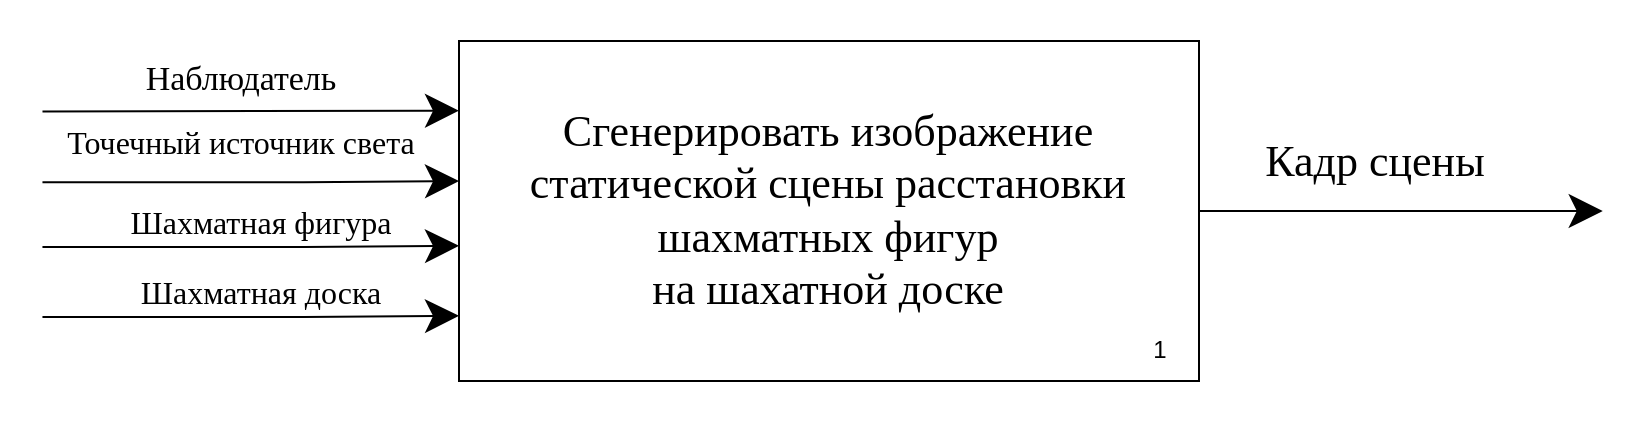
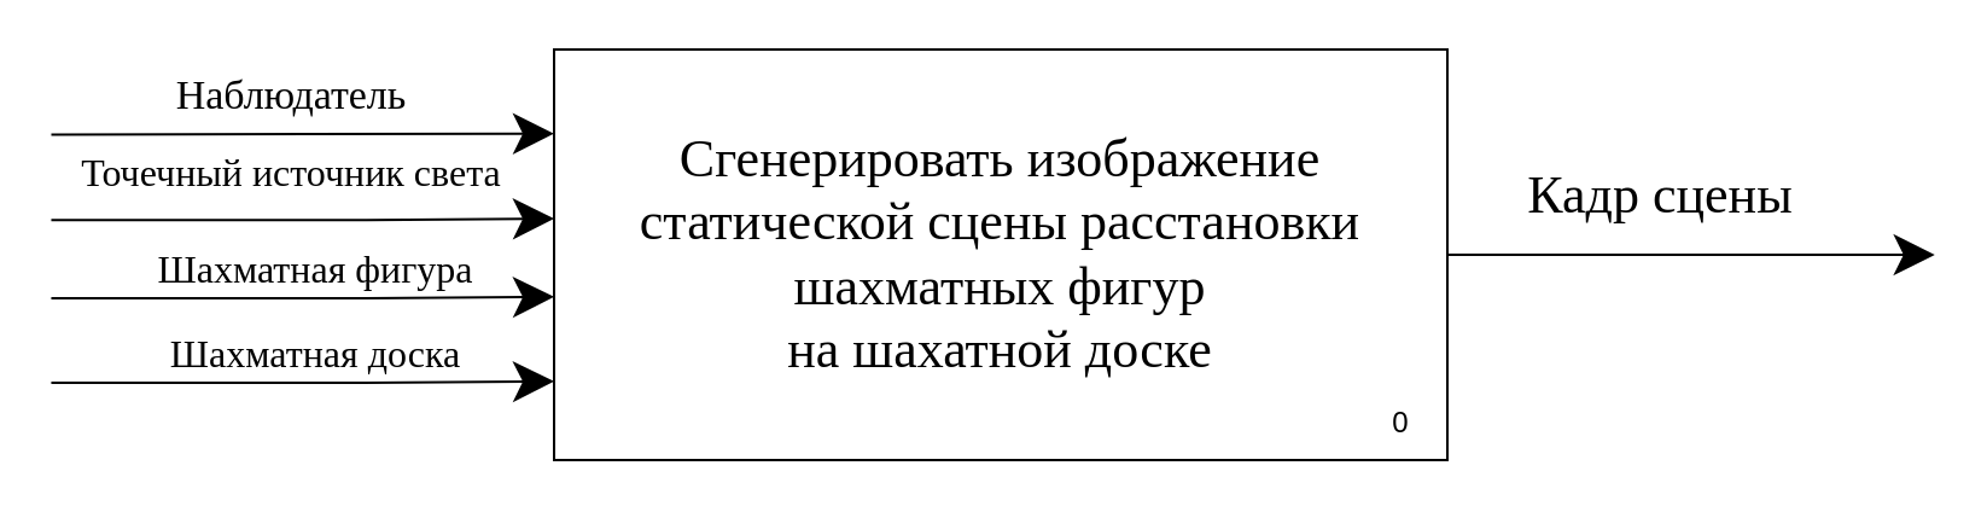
  <mxCell id="0" />
  <mxCell id="1" parent="0" />
  <mxCell id="2" value="&lt;font style=&quot;font-size: 22px;&quot;&gt;&lt;font face=&quot;Times New Roman&quot;&gt;Сгенерировать изображение&lt;br&gt;статической сцены расстановки шахматных фигур&lt;br&gt;на шахатной доске&lt;/font&gt;&lt;br&gt;&lt;/font&gt;" style="rounded=0;whiteSpace=wrap;html=1;" vertex="1" parent="1"><mxGeometry x="229" y="20" width="370" height="170" as="geometry" /></mxCell>
  <mxCell id="3" value="" style="endArrow=classic;html=1;rounded=0;entryX=-0.002;entryY=0.08;entryDx=0;entryDy=0;entryPerimeter=0;endSize=14;" edge="1" parent="1"><mxGeometry width="50" height="50" relative="1" as="geometry"><mxPoint x="20.74" y="55.22" as="sourcePoint" /><mxPoint x="229" y="54.82" as="targetPoint" /></mxGeometry></mxCell>
  <mxCell id="4" value="Наблюдатель" style="edgeLabel;html=1;align=center;verticalAlign=middle;resizable=0;points=[];fontSize=17;fontFamily=Times New Roman;" vertex="1" connectable="0" parent="3"><mxGeometry x="0.117" y="3" relative="1" as="geometry"><mxPoint x="-17" y="-12" as="offset" /></mxGeometry></mxCell>
  <mxCell id="5" value="" style="endArrow=classic;html=1;rounded=0;exitX=1;exitY=0.5;exitDx=0;exitDy=0;endSize=14;" edge="1" parent="1" source="2"><mxGeometry width="50" height="50" relative="1" as="geometry"><mxPoint x="640" y="160" as="sourcePoint" /><mxPoint x="800.87" y="105" as="targetPoint" /></mxGeometry></mxCell>
  <mxCell id="6" value="&lt;font face=&quot;Times New Roman&quot; style=&quot;font-size: 22px;&quot;&gt;Кадр сцены&lt;/font&gt;" style="edgeLabel;html=1;align=center;verticalAlign=middle;resizable=0;points=[];" vertex="1" connectable="0" parent="5"><mxGeometry x="-0.093" y="-2" relative="1" as="geometry"><mxPoint x="-5" y="-27" as="offset" /></mxGeometry></mxCell>
  <mxCell id="7" value="" style="endArrow=classic;html=1;rounded=0;entryX=0.001;entryY=0.153;entryDx=0;entryDy=0;entryPerimeter=0;fontSize=22;endSize=14;" edge="1" parent="1"><mxGeometry width="50" height="50" relative="1" as="geometry"><mxPoint x="20.725" y="90.57" as="sourcePoint" /><mxPoint x="229" y="90" as="targetPoint" /><Array as="points"><mxPoint x="151.48" y="90.57" /></Array></mxGeometry></mxCell>
  <mxCell id="8" value="Точечный источник света" style="edgeLabel;html=1;align=center;verticalAlign=middle;resizable=0;points=[];fontSize=16;fontFamily=Times New Roman;" vertex="1" connectable="0" parent="7"><mxGeometry x="0.291" relative="1" as="geometry"><mxPoint x="-35" y="-20" as="offset" /></mxGeometry></mxCell>
  <mxCell id="9" value="" style="endArrow=classic;html=1;rounded=0;entryX=0.001;entryY=0.153;entryDx=0;entryDy=0;entryPerimeter=0;fontSize=22;endSize=14;" edge="1" parent="1"><mxGeometry width="50" height="50" relative="1" as="geometry"><mxPoint x="20.725" y="123" as="sourcePoint" /><mxPoint x="229" y="122.43" as="targetPoint" /><Array as="points"><mxPoint x="151.48" y="123" /></Array></mxGeometry></mxCell>
  <mxCell id="10" value="Шахматная фигура" style="edgeLabel;html=1;align=center;verticalAlign=middle;resizable=0;points=[];fontFamily=Times New Roman;fontSize=16;" vertex="1" connectable="0" parent="9"><mxGeometry x="0.053" y="1" relative="1" as="geometry"><mxPoint x="-1" y="-12" as="offset" /></mxGeometry></mxCell>
  <mxCell id="11" value="" style="endArrow=classic;html=1;rounded=0;entryX=0.001;entryY=0.153;entryDx=0;entryDy=0;entryPerimeter=0;fontSize=22;endSize=14;" edge="1" parent="1"><mxGeometry width="50" height="50" relative="1" as="geometry"><mxPoint x="20.725" y="158" as="sourcePoint" /><mxPoint x="229" y="157.43" as="targetPoint" /><Array as="points"><mxPoint x="151.48" y="158" /></Array></mxGeometry></mxCell>
  <mxCell id="12" value="Шахматная доска" style="edgeLabel;html=1;align=center;verticalAlign=middle;resizable=0;points=[];fontFamily=Times New Roman;fontSize=16;" vertex="1" connectable="0" parent="11"><mxGeometry x="0.053" y="1" relative="1" as="geometry"><mxPoint x="-1" y="-12" as="offset" /></mxGeometry></mxCell>
- <mxCell id="13" value="1" style="text;html=1;strokeColor=none;fillColor=none;align=center;verticalAlign=middle;whiteSpace=wrap;rounded=0;" vertex="1" parent="1"><mxGeometry x="550" y="160" width="60" height="30" as="geometry" /></mxCell>
+ <mxCell id="13" value="0" style="text;html=1;strokeColor=none;fillColor=none;align=center;verticalAlign=middle;whiteSpace=wrap;rounded=0;" vertex="1" parent="1"><mxGeometry x="550" y="160" width="60" height="30" as="geometry" /></mxCell>
